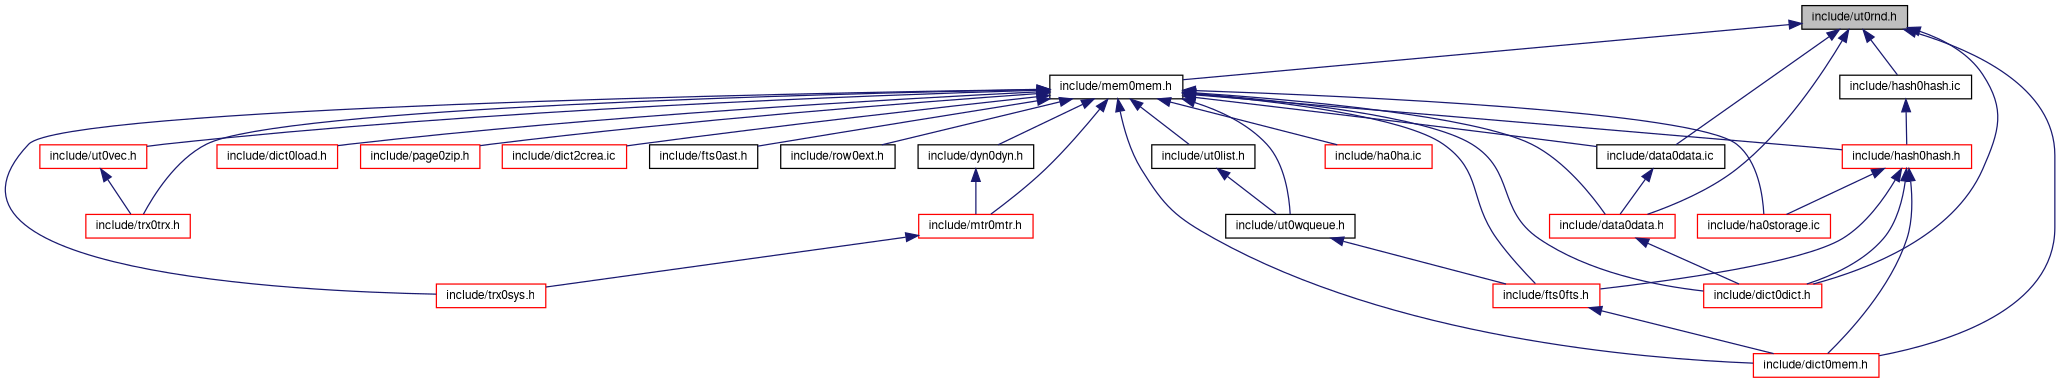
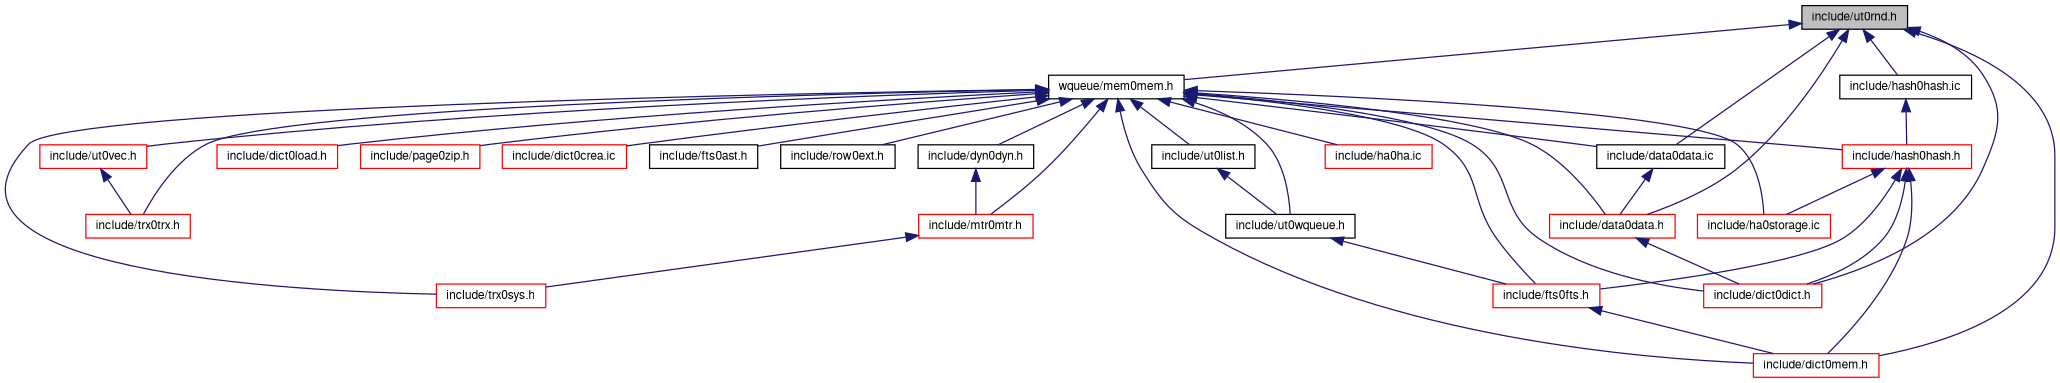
  digraph {
    node [color=red fontname=FreeSans fontsize=10 shape=record]
    edge [color=midnightblue dir=back fontname=FreeSans fontsize=10 labelfontname=FreeSans labelfontsize=10 style=solid]
    n1 [color=black fillcolor=grey75 fontcolor=black height=0.2 label="include/ut0rnd.h" style=filled width=0.4]
-   n2 [color=black height=0.2 label="include/mem0mem.h" width=0.4]
+   n2 [color=black height=0.2 label="wqueue/mem0mem.h" width=0.4]
    n3 [height=0.2 label="include/dict0dict.h" width=0.4]
    n4 [color=black height=0.2 label="include/data0data.ic" width=0.4]
    n5 [height=0.2 label="include/dict0mem.h" width=0.4]
    n6 [color=black height=0.2 label="include/hash0hash.ic" width=0.4]
    n7 [height=0.2 label="include/data0data.h" width=0.4]
    n8 [height=0.2 label="include/ha0ha.ic" width=0.4]
    n9 [height=0.2 label="include/mtr0mtr.h" width=0.4]
    n10 [height=0.2 label="include/trx0sys.h" width=0.4]
    n11 [color=black height=0.2 label="include/dyn0dyn.h" width=0.4]
    n12 [height=0.2 label="include/trx0trx.h" width=0.4]
    n13 [height=0.2 label="include/ut0vec.h" width=0.4]
    n14 [height=0.2 label="include/fts0fts.h" width=0.4]
    n15 [height=0.2 label="include/hash0hash.h" width=0.4]
    n16 [height=0.2 label="include/ha0storage.ic" width=0.4]
    n17 [color=black height=0.2 label="include/ut0list.h" width=0.4]
    n18 [color=black height=0.2 label="include/ut0wqueue.h" width=0.4]
    n19 [height=0.2 label="include/dict0load.h" width=0.4]
    n20 [height=0.2 label="include/page0zip.h" width=0.4]
-   n21 [height=0.2 label="include/dict2crea.ic" width=0.4]
+   n21 [height=0.2 label="include/dict0crea.ic" width=0.4]
    n22 [color=black height=0.2 label="include/fts0ast.h" width=0.4]
    n23 [color=black height=0.2 label="include/row0ext.h" width=0.4]
    n1 -> n2
    n1 -> n3
    n1 -> n4
    n1 -> n5
    n1 -> n6
    n1 -> n7
    n2 -> n3
    n2 -> n4
    n2 -> n5
    n2 -> n7
    n2 -> n8
    n2 -> n9
    n2 -> n10
    n2 -> n11
    n2 -> n12
    n2 -> n13
    n2 -> n14
    n2 -> n15
    n2 -> n16
    n2 -> n17
    n2 -> n18
    n2 -> n19
    n2 -> n20
    n2 -> n21
    n2 -> n22
    n2 -> n23
    n4 -> n7
    n6 -> n15
    n7 -> n3
    n9 -> n10
    n11 -> n9
    n13 -> n12
    n14 -> n5
    n15 -> n3
    n15 -> n5
    n15 -> n14
    n15 -> n16
    n17 -> n18
    n18 -> n14
  }
